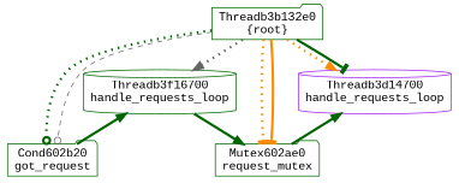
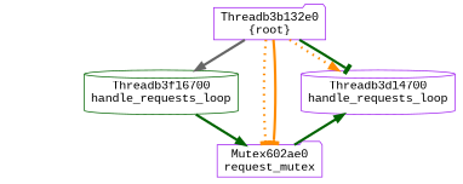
  digraph {
    fontname="Liberation Mono"
    node [color=purple fontname="Liberation Mono" shape=folder]
    edge [arrowhead=normal color=darkgreen fontname="Liberation Mono" penwidth=3]
    n1 [color=darkgreen label="Threadb3f16700\nhandle_requests_loop" shape=cylinder]
-   n2 [color=darkgreen label="Cond602b20\ngot_request"]
-   n3 [color=darkgreen label="Mutex602ae0\nrequest_mutex"]
+   n3 [label="Mutex602ae0\nrequest_mutex"]
    n4 [label="Threadb3d14700\nhandle_requests_loop" shape=cylinder]
-   n5 [color=darkgreen label="Threadb3b132e0\n{root}"]
-   n1 -> n2 [arrowhead=daimond dir=back]
+   n5 [label="Threadb3b132e0\n{root}"]
    n1 -> n3
    n4 -> n3 [dir=back]
-   n5 -> n1 [color=gray40 style=dotted]
-   n5 -> n2 [arrowhead=odot style=dotted]
-   n5 -> n2 [arrowhead=odot color=gray40 penwdith=6 style=dashed penwidth=""]
+   n5 -> n1 [color=gray40 style=solid]
    n5 -> n3 [arrowhead=tee color=darkorange style=dotted]
    n5 -> n3 [arrowhead=tee color=darkorange]
    n5 -> n4 [color=darkorange style=dotted]
    n5 -> n4 [arrowhead=tee]
  }
